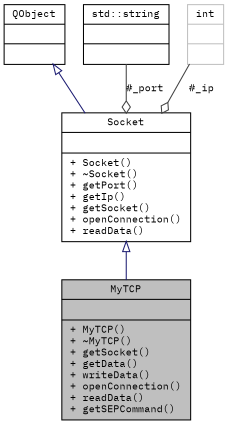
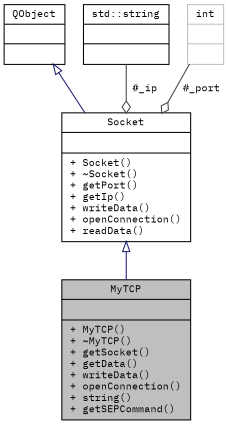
  digraph {
    fontname="IBM Plex Mono"
    node [color=black fillcolor=white fontname="IBM Plex Mono" fontsize=10 shape=record style=filled]
    edge [color=midnightblue fontname="IBM Plex Mono" fontsize=10 labelfontname=Helvetica labelfontsize=10 style=solid]
-   n1 [fillcolor=grey75 fontcolor=black height=0.2 label="{MyTCP\n||+ MyTCP()\l+ ~MyTCP()\l+ getSocket()\l+ getData()\l+ writeData()\l+ openConnection()\l+ readData()\l+ getSEPCommand()\l}" width=0.4]
-   n2 [height=0.2 label="{Socket\n||+ Socket()\l+ ~Socket()\l+ getPort()\l+ getIp()\l+ getSocket()\l+ openConnection()\l+ readData()\l}" width=0.4]
+   n1 [fillcolor=grey75 fontcolor=black height=0.2 label="{MyTCP\n||+ MyTCP()\l+ ~MyTCP()\l+ getSocket()\l+ getData()\l+ writeData()\l+ openConnection()\l+ string()\l+ getSEPCommand()\l}" width=0.4]
+   n2 [height=0.2 label="{Socket\n||+ Socket()\l+ ~Socket()\l+ getPort()\l+ getIp()\l+ writeData()\l+ openConnection()\l+ readData()\l}" width=0.4]
    n3 [height=0.2 label="{QObject\n||}" width=0.4]
    n4 [height=0.2 label="{std::string\n||}" width=0.4]
    n5 [color=grey75 height=0.2 label="{int\n||}" width=0.4]
    n2 -> n1 [arrowtail=onormal dir=back]
    n3 -> n2 [arrowtail=onormal dir=back]
-   n4 -> n2 [arrowhead=odiamond color=grey25 label=" #_port"]
-   n5 -> n2 [arrowhead=odiamond color=grey25 label=" #_ip"]
+   n4 -> n2 [arrowhead=odiamond color=grey25 label=" #_ip"]
+   n5 -> n2 [arrowhead=odiamond color=grey25 label=" #_port"]
  }
